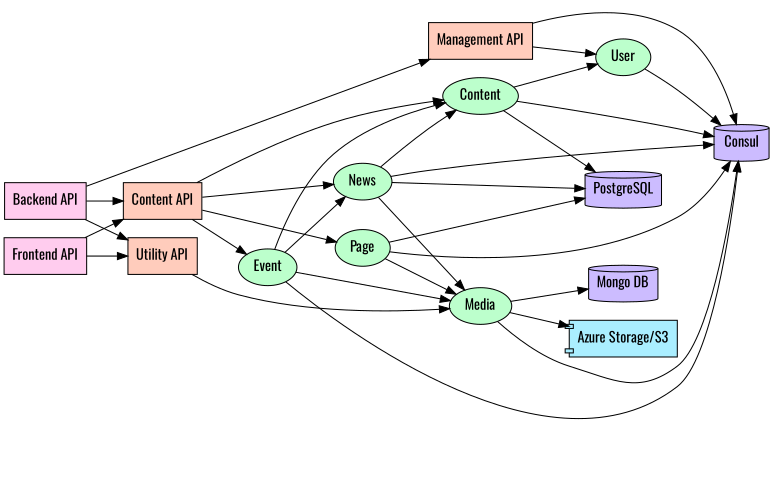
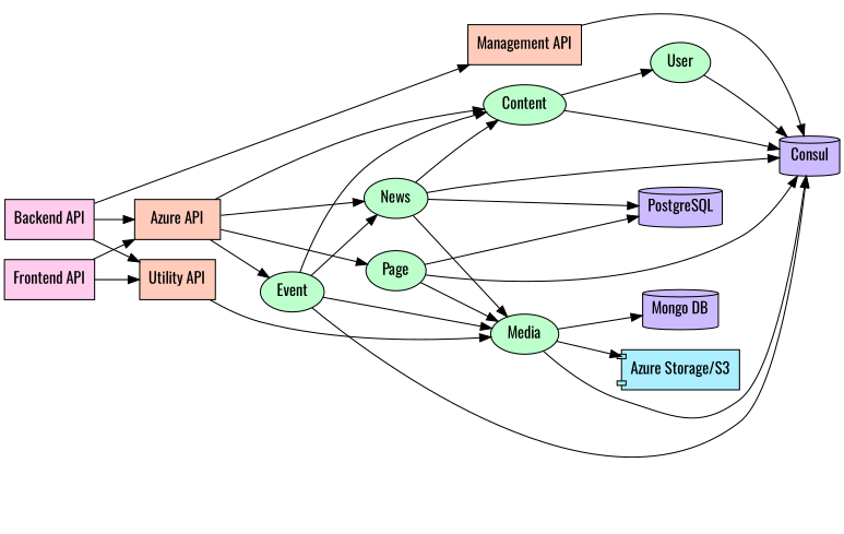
  digraph {
    fontname=Oswald
    rankdir=LR
    node [fillcolor="#BCFFCC" fontcolor=black fontname=Oswald shape=ellipse style=filled]
    edge [fontname=Oswald]
    n1 [label=User]
    n2 [fillcolor="#FFCCBC" label="Utility API" shape=box]
    n3 [label=Media]
-   n4 [fillcolor="#FFCCBC" label="Content API" shape=box]
+   n4 [fillcolor="#FFCCBC" label="Azure API" shape=box]
    n5 [label=Content]
    n6 [label=News]
    n7 [label=Page]
    n8 [label=Event]
    n9 [fillcolor="#FFCCBC" label="Management API" shape=box]
    n10 [fillcolor="#CCBCFF" label=Consul shape=cylinder]
    n11 [fillcolor="#FFCCEE" label="Frontend API" shape=box]
    n12 [fillcolor="#FFCCEE" label="Backend API" shape=box]
    n13 [fillcolor="#CCBCFF" label="Mongo DB" shape=cylinder]
    n14 [fillcolor="#CCBCFF" label=PostgreSQL shape=cylinder]
    n15 [fillcolor="#AAEEFF" label="Azure Storage/S3" shape=component]
    subgraph sub_1 {
      n1
      n2
      n3
      n4
      n5
      n6
      n7
      n8
      n9
      n10
      n11
      n12
    }
    subgraph sub_2 {
      n1
      n3
      n5
      n6
      n7
      n8
    }
    subgraph sub_3 {
      n1
      n3
      n5
      n6
      n7
      n8
      n10
      n13
      n14
    }
    subgraph sub_4 {
      n3
      n15
    }
    n1 -> n10
    n2 -> n3
    n3 -> n10
    n3 -> n13
    n3 -> n15
    n4 -> n5
    n4 -> n6
    n4 -> n7
    n4 -> n8
    n5 -> n1
    n5 -> n10
-   n5 -> n14
    n6 -> n3
    n6 -> n5
    n6 -> n10
    n6 -> n14
    n7 -> n3
    n7 -> n10
    n7 -> n14
    n8 -> n3
    n8 -> n5
    n8 -> n6
    n8 -> n10
-   n9 -> n1
    n9 -> n10
    n11 -> n2
    n11 -> n4
    n12 -> n2
    n12 -> n4
    n12 -> n9
  }
